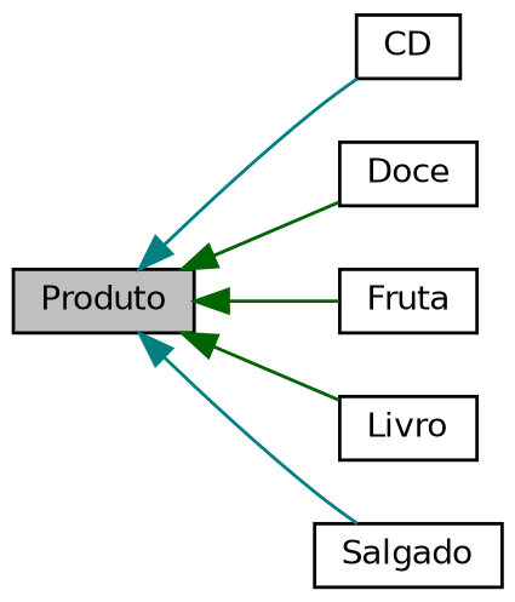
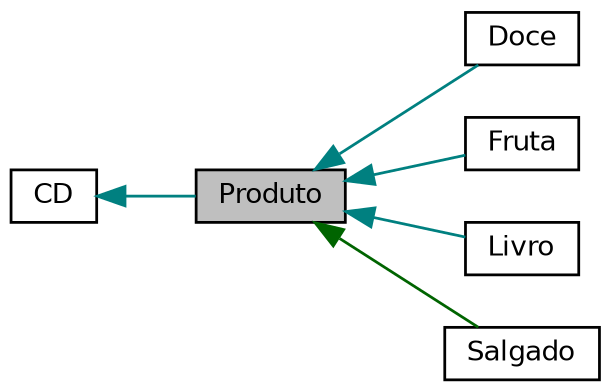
  digraph {
    rankdir=LR
    node [color=black fillcolor=white fontname=Helvetica fontsize=10 shape=record style=filled]
    edge [color=teal dir=back fontname=Helvetica fontsize=10 labelfontname=Helvetica labelfontsize=10 style=solid]
    n1 [fillcolor=grey75 fontcolor=black height=0.2 label=Produto width=0.4]
    n2 [height=0.2 label=CD width=0.4]
    n3 [height=0.2 label=Doce width=0.4]
    n4 [height=0.2 label=Fruta width=0.4]
    n5 [height=0.2 label=Livro width=0.4]
    n6 [height=0.2 label=Salgado width=0.4]
-   n1 -> n2
-   n1 -> n3 [color=darkgreen]
-   n1 -> n4 [color=darkgreen]
-   n1 -> n5 [color=darkgreen]
-   n1 -> n6
+   n2 -> n1
+   n1 -> n3
+   n1 -> n4
+   n1 -> n5
+   n1 -> n6 [color=darkgreen]
  }
